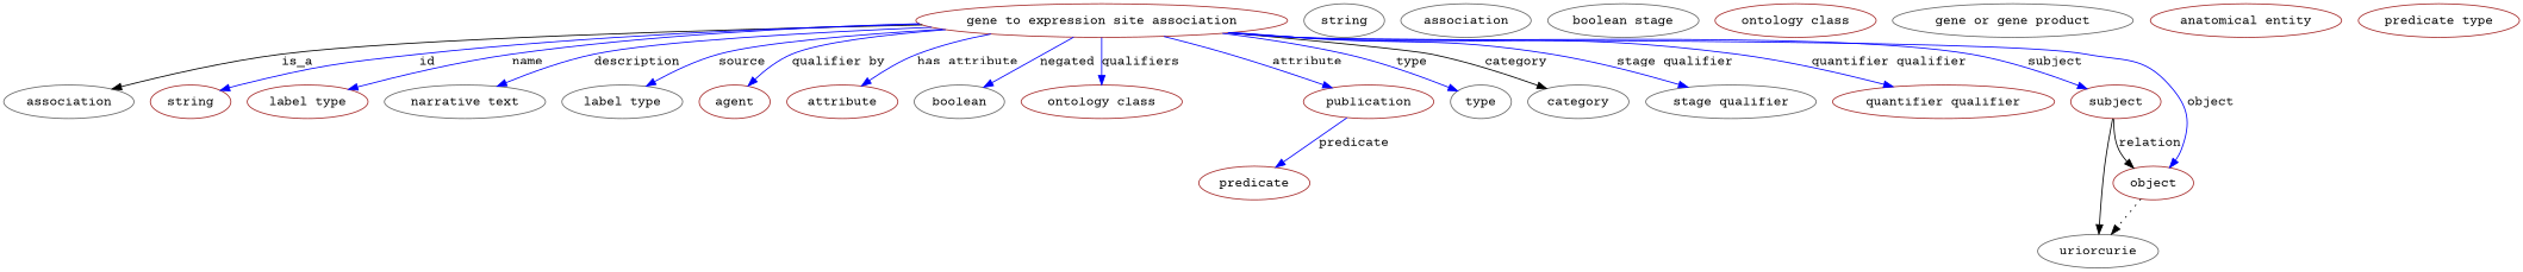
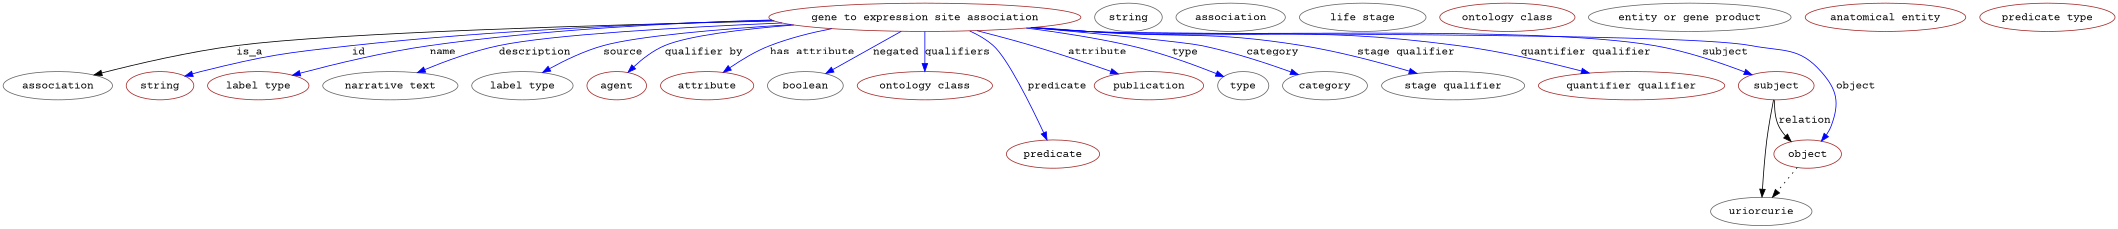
  digraph {
    fontname="Courier Prime"
    node [color=brown fontname="Courier Prime"]
    edge [fontname="Courier Prime" color=blue style=solid]
    n1 [height=0.5 label="gene to expression site association" width=3.683]
    association [color=gray40 height=0.5 width=1.3902]
    n3 [height=0.5 label=string width=0.84854]
    n4 [height=0.5 label="label type" width=1.2638]
    n5 [color=gray40 height=0.5 label="narrative text" width=1.6068]
    n6 [color=gray40 height=0.5 label="label type" width=1.2638]
    n7 [height=0.5 label=agent width=0.83048]
    n8 [height=0.5 label=attribute width=1.1193]
    n9 [color=gray40 height=0.5 label=boolean width=1.0652]
    n10 [height=0.5 label="ontology class" width=1.7151]
    n11 [height=0.5 label=publication width=1.3902]
    type [color=gray40 height=0.5 width=0.75]
    category [color=gray40 height=0.5 width=1.1374]
    "stage qualifier" [color=gray40 height=0.5 width=1.6971]
    "quantifier qualifier" [height=0.5 width=2.1484]
    subject [height=0.5 width=0.99297]
    object [height=0.5 width=0.9027]
    predicate [height=0.5 width=1.1916]
    n19 [color=gray40 height=0.5 label=uriorcurie width=1.2638]
    n20 [color=gray40 height=0.5 label=string width=0.84854]
    n21 [color=gray40 height=0.5 label=association width=1.3902]
-   n22 [color=gray40 height=0.5 label="boolean stage" width=1.1916]
+   n22 [color=gray40 height=0.5 label="life stage" width=1.1916]
    n23 [height=0.5 label="ontology class" width=1.7151]
-   n24 [color=gray40 height=0.5 label="gene or gene product" width=2.3651]
+   n24 [color=gray40 height=0.5 label="entity or gene product" width=2.3651]
    n25 [height=0.5 label="anatomical entity" width=2.004]
    n26 [height=0.5 label="predicate type" width=1.679]
    n1 -> association [label=is_a color="" style=""]
    n1 -> n3 [label=id]
    n1 -> n4 [label=name]
    n1 -> n5 [label=description]
    n1 -> n6 [label=source]
    n1 -> n7 [label="qualifier by"]
    n1 -> n8 [label="has attribute"]
    n1 -> n9 [label=negated]
    n1 -> n10 [label=qualifiers]
    n1 -> n11 [label=attribute]
    n1 -> type [label=type]
-   n1 -> category [color=black label=category]
+   n1 -> category [label=category]
    n1 -> "stage qualifier" [label="stage qualifier"]
    n1 -> "quantifier qualifier" [label="quantifier qualifier"]
    n1 -> subject [label=subject]
    n1 -> object [label=object]
-   n11 -> predicate [label=predicate]
+   n1 -> predicate [label=predicate]
    subject -> object [label=relation color="" style=""]
    subject -> n19 [color=""]
    object -> n19 [style=dotted color=""]
  }
